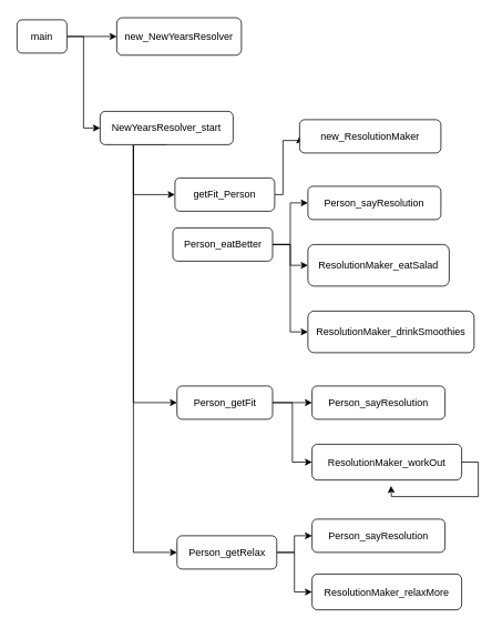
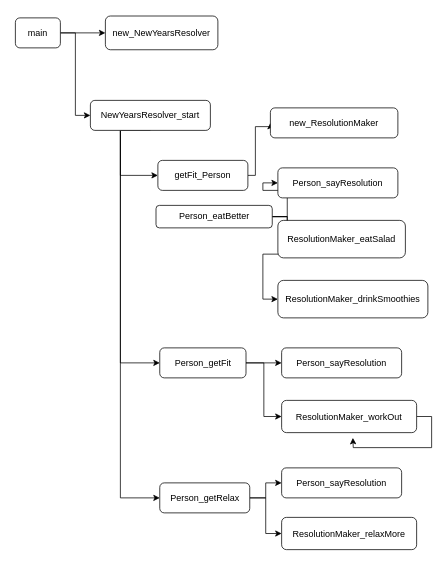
  <mxCell id="0" />
  <mxCell id="1" parent="0" />
  <mxCell id="2" style="edgeStyle=orthogonalEdgeStyle;rounded=0;orthogonalLoop=1;jettySize=auto;html=1;entryX=0;entryY=0.5;entryDx=0;entryDy=0;" parent="1" source="4" target="10" edge="1"><mxGeometry relative="1" as="geometry" /></mxCell>
  <mxCell id="3" style="edgeStyle=orthogonalEdgeStyle;rounded=0;orthogonalLoop=1;jettySize=auto;html=1;entryX=0;entryY=0.5;entryDx=0;entryDy=0;" parent="1" source="4" target="11" edge="1"><mxGeometry relative="1" as="geometry" /></mxCell>
  <mxCell id="4" value="main" style="rounded=1;whiteSpace=wrap;html=1;fontSize=12;glass=0;strokeWidth=1;shadow=0;" parent="1" vertex="1"><mxGeometry x="20" y="23" width="60" height="40" as="geometry" /></mxCell>
  <mxCell id="5" style="edgeStyle=orthogonalEdgeStyle;rounded=0;orthogonalLoop=1;jettySize=auto;html=1;entryX=0;entryY=0.5;entryDx=0;entryDy=0;" parent="1" source="6" target="16" edge="1"><mxGeometry relative="1" as="geometry"><Array as="points"><mxPoint x="340" y="233" /><mxPoint x="340" y="168" /></Array></mxGeometry></mxCell>
  <mxCell id="6" value="getFit_Person" style="rounded=1;whiteSpace=wrap;html=1;fontSize=12;glass=0;strokeWidth=1;shadow=0;" parent="1" vertex="1"><mxGeometry x="210" y="213" width="120" height="40" as="geometry" /></mxCell>
  <mxCell id="7" style="edgeStyle=orthogonalEdgeStyle;rounded=0;orthogonalLoop=1;jettySize=auto;html=1;exitX=0.5;exitY=1;exitDx=0;exitDy=0;entryX=0;entryY=0.5;entryDx=0;entryDy=0;" parent="1" source="10" target="6" edge="1"><mxGeometry relative="1" as="geometry"><Array as="points"><mxPoint x="160" y="173" /><mxPoint x="160" y="233" /></Array></mxGeometry></mxCell>
  <mxCell id="8" style="edgeStyle=orthogonalEdgeStyle;rounded=0;orthogonalLoop=1;jettySize=auto;html=1;exitX=0.25;exitY=1;exitDx=0;exitDy=0;entryX=0;entryY=0.5;entryDx=0;entryDy=0;" parent="1" source="10" target="22" edge="1"><mxGeometry relative="1" as="geometry" /></mxCell>
  <mxCell id="9" style="edgeStyle=orthogonalEdgeStyle;rounded=0;orthogonalLoop=1;jettySize=auto;html=1;exitX=0.25;exitY=1;exitDx=0;exitDy=0;entryX=0;entryY=0.5;entryDx=0;entryDy=0;" parent="1" source="10" target="28" edge="1"><mxGeometry relative="1" as="geometry" /></mxCell>
  <mxCell id="10" value="NewYearsResolver_start" style="rounded=1;whiteSpace=wrap;html=1;fontSize=12;glass=0;strokeWidth=1;shadow=0;" parent="1" vertex="1"><mxGeometry x="120" y="133" width="160" height="40" as="geometry" /></mxCell>
  <mxCell id="11" value="new_NewYearsResolver" style="rounded=1;whiteSpace=wrap;html=1;" parent="1" vertex="1"><mxGeometry x="140" y="20.5" width="150" height="45" as="geometry" /></mxCell>
  <mxCell id="12" style="edgeStyle=orthogonalEdgeStyle;rounded=0;orthogonalLoop=1;jettySize=auto;html=1;entryX=0;entryY=0.5;entryDx=0;entryDy=0;" parent="1" source="15" target="17" edge="1"><mxGeometry relative="1" as="geometry" /></mxCell>
  <mxCell id="13" style="edgeStyle=orthogonalEdgeStyle;rounded=0;orthogonalLoop=1;jettySize=auto;html=1;" parent="1" source="15" target="18" edge="1"><mxGeometry relative="1" as="geometry" /></mxCell>
  <mxCell id="14" style="edgeStyle=orthogonalEdgeStyle;rounded=0;orthogonalLoop=1;jettySize=auto;html=1;entryX=0;entryY=0.5;entryDx=0;entryDy=0;" parent="1" source="15" target="19" edge="1"><mxGeometry relative="1" as="geometry" /></mxCell>
- <mxCell id="15" value="Person_eatBetter" style="rounded=1;whiteSpace=wrap;html=1;" parent="1" vertex="1"><mxGeometry x="207.5" y="273" width="120" height="40" as="geometry" /></mxCell>
+ <mxCell id="15" value="Person_eatBetter" style="rounded=1;whiteSpace=wrap;html=1;" parent="1" vertex="1"><mxGeometry x="207.5" y="273" width="155" height="30" as="geometry" /></mxCell>
  <mxCell id="16" value="new_ResolutionMaker" style="rounded=1;whiteSpace=wrap;html=1;" parent="1" vertex="1"><mxGeometry x="360" y="143" width="170" height="40" as="geometry" /></mxCell>
  <mxCell id="17" value="Person_sayResolution" style="rounded=1;whiteSpace=wrap;html=1;" parent="1" vertex="1"><mxGeometry x="370" y="223" width="160" height="40" as="geometry" /></mxCell>
  <mxCell id="18" value="ResolutionMaker_eatSalad" style="rounded=1;whiteSpace=wrap;html=1;" parent="1" vertex="1"><mxGeometry x="370" y="293" width="170" height="50" as="geometry" /></mxCell>
  <mxCell id="19" value="ResolutionMaker_drinkSmoothies" style="rounded=1;whiteSpace=wrap;html=1;" parent="1" vertex="1"><mxGeometry x="370" y="373" width="200" height="50" as="geometry" /></mxCell>
  <mxCell id="20" style="edgeStyle=orthogonalEdgeStyle;rounded=0;orthogonalLoop=1;jettySize=auto;html=1;exitX=1;exitY=0.5;exitDx=0;exitDy=0;entryX=0;entryY=0.5;entryDx=0;entryDy=0;" parent="1" source="22" target="23" edge="1"><mxGeometry relative="1" as="geometry" /></mxCell>
  <mxCell id="21" style="edgeStyle=orthogonalEdgeStyle;rounded=0;orthogonalLoop=1;jettySize=auto;html=1;exitX=1;exitY=0.5;exitDx=0;exitDy=0;entryX=0;entryY=0.5;entryDx=0;entryDy=0;" parent="1" source="22" target="25" edge="1"><mxGeometry relative="1" as="geometry" /></mxCell>
  <mxCell id="22" value="Person_getFit" style="rounded=1;whiteSpace=wrap;html=1;" parent="1" vertex="1"><mxGeometry x="212.5" y="463" width="115" height="40" as="geometry" /></mxCell>
  <mxCell id="23" value="Person_sayResolution" style="rounded=1;whiteSpace=wrap;html=1;" parent="1" vertex="1"><mxGeometry x="375" y="463" width="160" height="40" as="geometry" /></mxCell>
  <mxCell id="24" style="edgeStyle=orthogonalEdgeStyle;rounded=0;orthogonalLoop=1;jettySize=auto;html=1;exitX=1;exitY=0.5;exitDx=0;exitDy=0;" edge="1" parent="1" source="25"><mxGeometry relative="1" as="geometry"><mxPoint x="470" y="583" as="targetPoint" /></mxGeometry></mxCell>
  <mxCell id="25" value="ResolutionMaker_workOut" style="rounded=1;whiteSpace=wrap;html=1;" parent="1" vertex="1"><mxGeometry x="375" y="533" width="180" height="43" as="geometry" /></mxCell>
  <mxCell id="26" style="edgeStyle=orthogonalEdgeStyle;rounded=0;orthogonalLoop=1;jettySize=auto;html=1;exitX=1;exitY=0.5;exitDx=0;exitDy=0;entryX=0;entryY=0.5;entryDx=0;entryDy=0;" parent="1" source="28" target="29" edge="1"><mxGeometry relative="1" as="geometry" /></mxCell>
  <mxCell id="27" style="edgeStyle=orthogonalEdgeStyle;rounded=0;orthogonalLoop=1;jettySize=auto;html=1;exitX=1;exitY=0.5;exitDx=0;exitDy=0;entryX=0;entryY=0.5;entryDx=0;entryDy=0;" parent="1" source="28" target="30" edge="1"><mxGeometry relative="1" as="geometry" /></mxCell>
  <mxCell id="28" value="Person_getRelax" style="rounded=1;whiteSpace=wrap;html=1;" parent="1" vertex="1"><mxGeometry x="212.5" y="643" width="120" height="40" as="geometry" /></mxCell>
  <mxCell id="29" value="Person_sayResolution" style="rounded=1;whiteSpace=wrap;html=1;" parent="1" vertex="1"><mxGeometry x="375" y="623" width="160" height="40" as="geometry" /></mxCell>
  <mxCell id="30" value="ResolutionMaker_relaxMore" style="rounded=1;whiteSpace=wrap;html=1;" parent="1" vertex="1"><mxGeometry x="375" y="689" width="180" height="43" as="geometry" /></mxCell>
